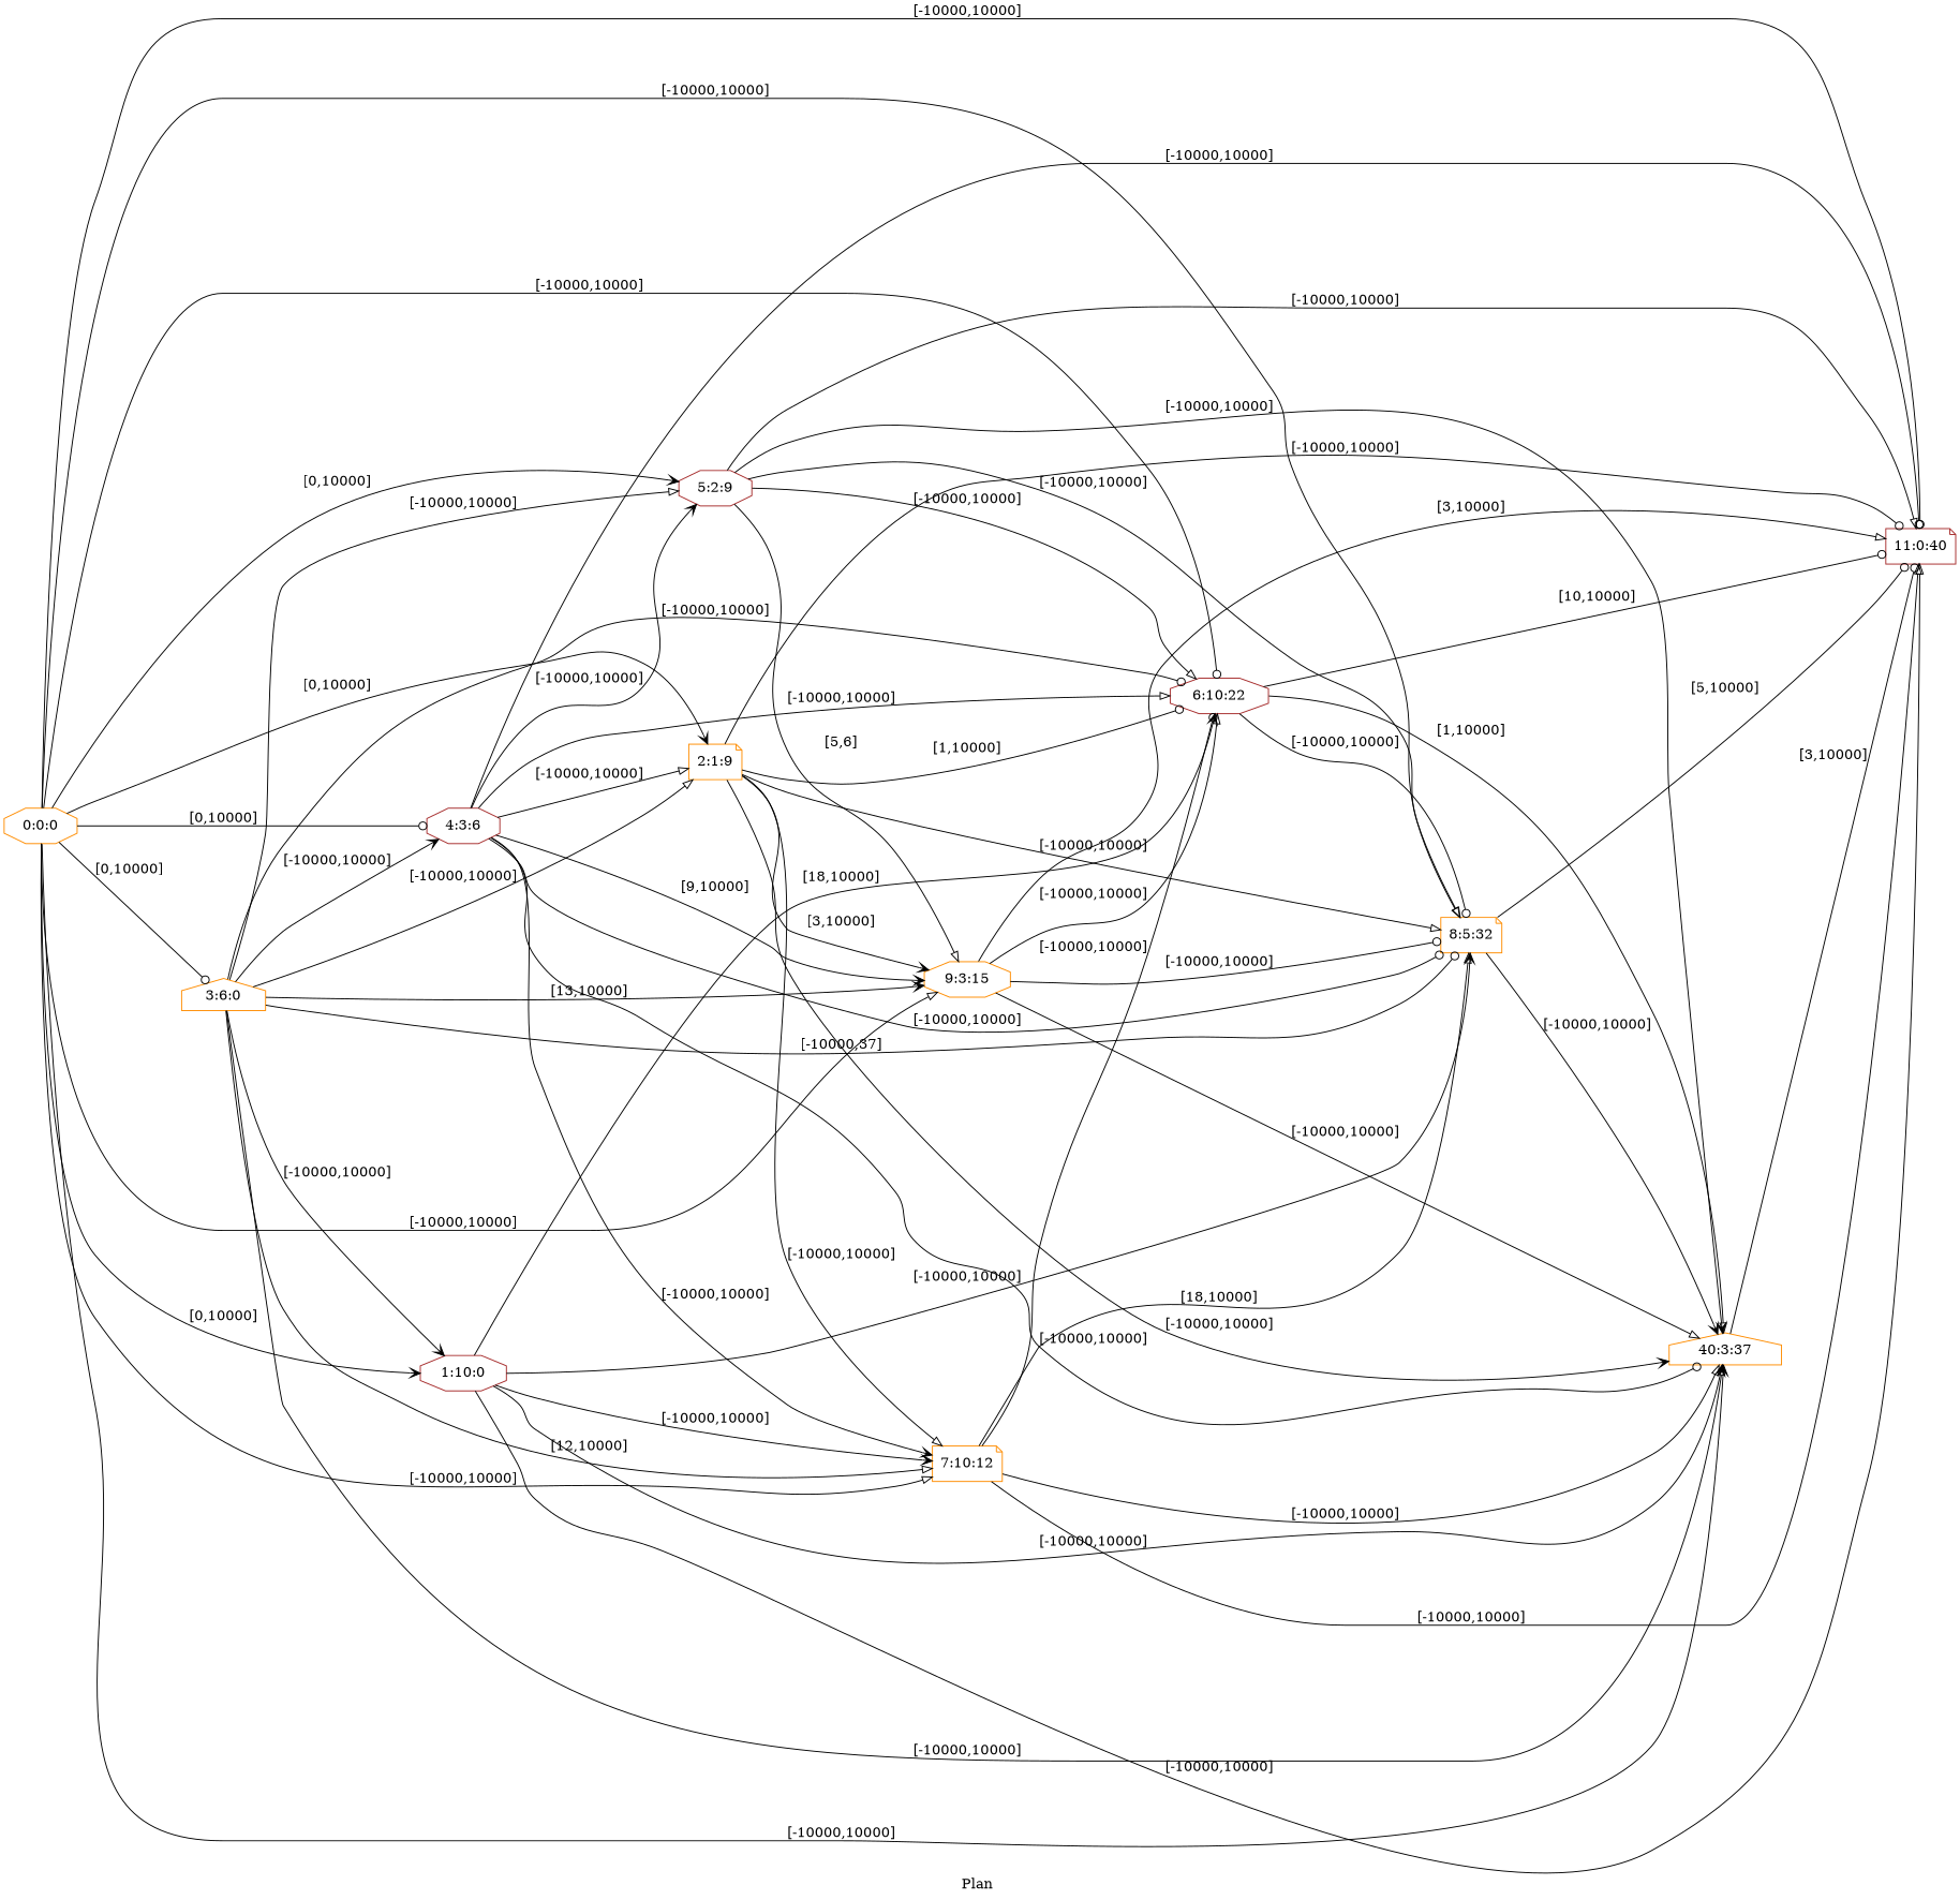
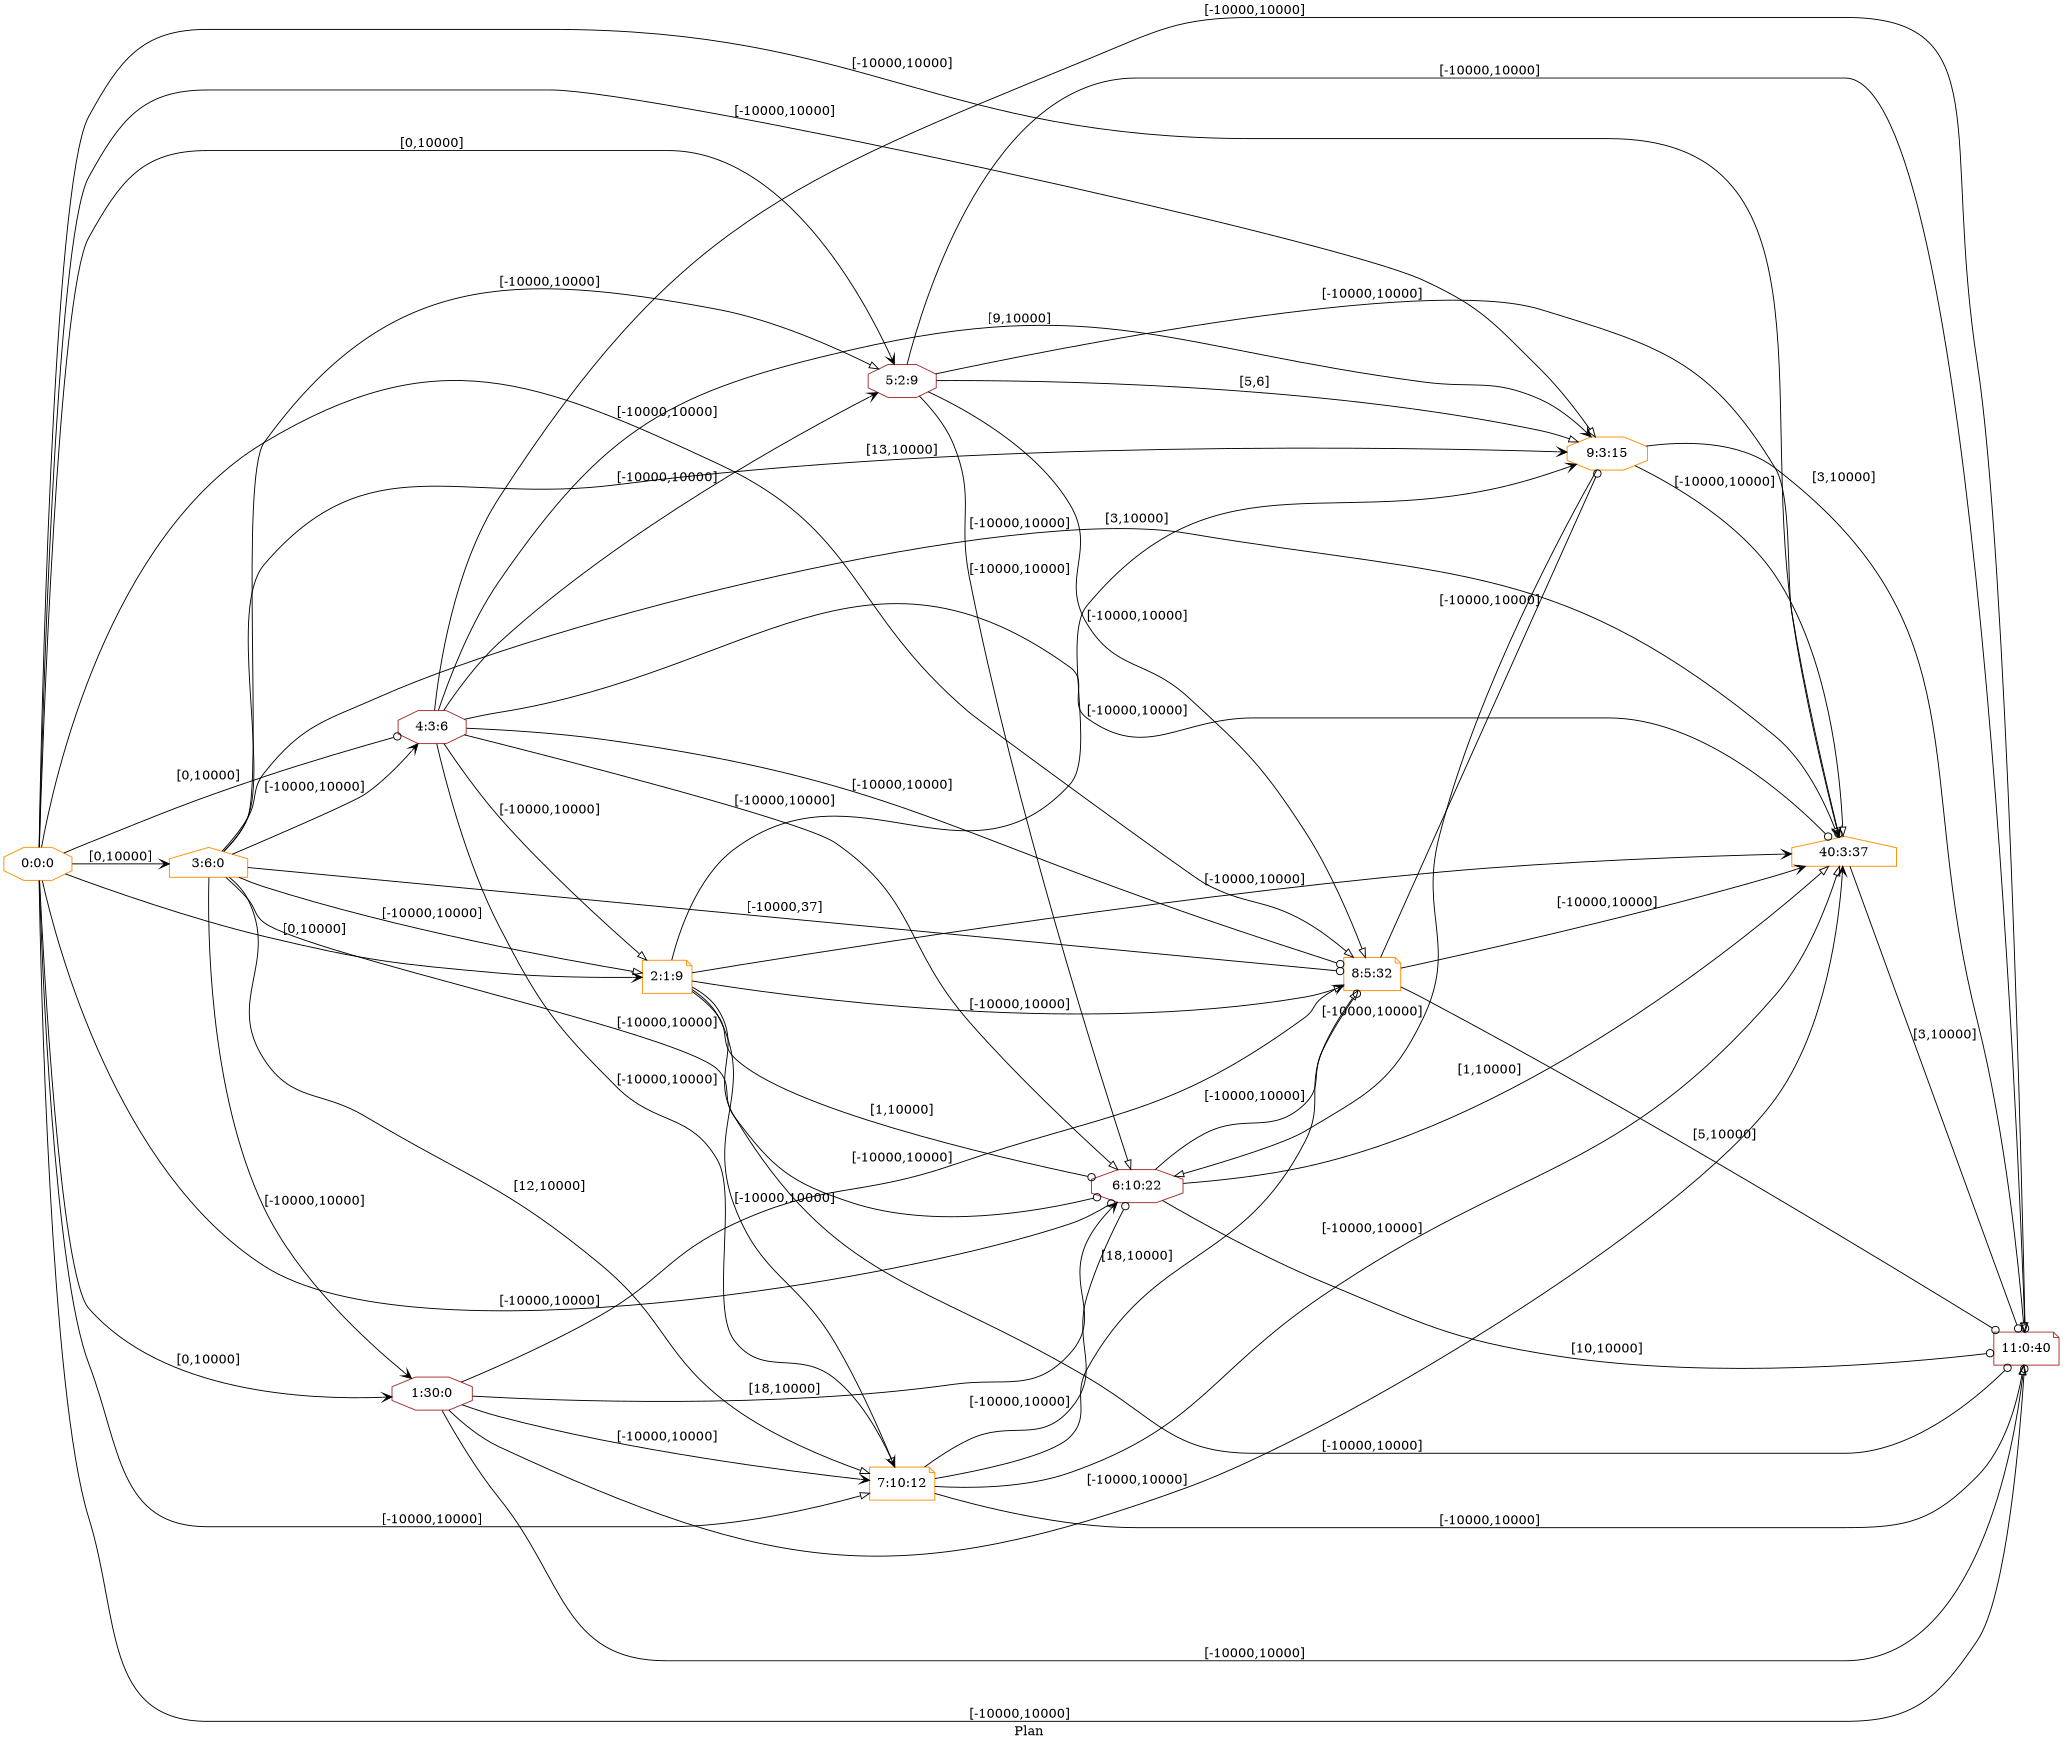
  digraph {
    fldt=0.457989
    label="Plan "
    nodesep=.45
    rankdir=LR
    node [color=darkorange shape=octagon]
    edge [arrowhead=onormal]
-   "1:10:0" [color=brown]
+   "1:10:0" [color=brown label="1:30:0"]
    "0:0:0"
    "2:1:9" [shape=note]
    "3:6:0" [shape=house]
    "4:3:6" [color=brown]
    "5:2:9" [color=brown]
    "6:10:22" [color=brown]
    "7:10:12" [shape=note]
    "8:5:32" [shape=note]
    "9:3:15"
    n11 [label="40:3:37" shape=house]
    "11:0:40" [color=brown shape=note]
    "1:10:0" -> "6:10:22" [arrowhead=vee label="[18,10000]"]
    "1:10:0" -> "7:10:12" [arrowhead=vee label="[-10000,10000]"]
    "1:10:0" -> "8:5:32" [arrowhead=vee label="[-10000,10000]"]
    "1:10:0" -> n11 [arrowhead=vee label="[-10000,10000]"]
    "1:10:0" -> "11:0:40" [label="[-10000,10000]"]
    "0:0:0" -> "1:10:0" [arrowhead=vee label="[0,10000]"]
    "0:0:0" -> "2:1:9" [arrowhead=vee label="[0,10000]"]
-   "0:0:0" -> "3:6:0" [arrowhead=odot label="[0,10000]"]
+   "0:0:0" -> "3:6:0" [arrowhead=vee label="[0,10000]"]
    "0:0:0" -> "4:3:6" [arrowhead=odot label="[0,10000]"]
    "0:0:0" -> "5:2:9" [arrowhead=vee label="[0,10000]"]
    "0:0:0" -> "6:10:22" [arrowhead=odot label="[-10000,10000]"]
    "0:0:0" -> "7:10:12" [label="[-10000,10000]"]
    "0:0:0" -> "8:5:32" [label="[-10000,10000]"]
    "0:0:0" -> "9:3:15" [label="[-10000,10000]"]
    "0:0:0" -> n11 [arrowhead=vee label="[-10000,10000]"]
    "0:0:0" -> "11:0:40" [arrowhead=odot label="[-10000,10000]"]
    "2:1:9" -> "6:10:22" [arrowhead=odot label="[1,10000]"]
    "2:1:9" -> "7:10:12" [label="[-10000,10000]"]
    "2:1:9" -> "8:5:32" [label="[-10000,10000]"]
    "2:1:9" -> "9:3:15" [arrowhead=vee label="[3,10000]"]
    "2:1:9" -> n11 [arrowhead=vee label="[-10000,10000]"]
    "2:1:9" -> "11:0:40" [arrowhead=odot label="[-10000,10000]"]
    "3:6:0" -> "1:10:0" [arrowhead=vee label="[-10000,10000]"]
    "3:6:0" -> "2:1:9" [label="[-10000,10000]"]
    "3:6:0" -> "4:3:6" [arrowhead=vee label="[-10000,10000]"]
    "3:6:0" -> "5:2:9" [label="[-10000,10000]"]
    "3:6:0" -> "6:10:22" [arrowhead=odot label="[-10000,10000]"]
    "3:6:0" -> "7:10:12" [label="[12,10000]"]
    "3:6:0" -> "8:5:32" [arrowhead=odot label="[-10000,37]"]
    "3:6:0" -> "9:3:15" [arrowhead=vee label="[13,10000]"]
    "3:6:0" -> n11 [label="[-10000,10000]"]
    "4:3:6" -> "2:1:9" [label="[-10000,10000]"]
    "4:3:6" -> "5:2:9" [arrowhead=vee label="[-10000,10000]"]
    "4:3:6" -> "6:10:22" [label="[-10000,10000]"]
    "4:3:6" -> "7:10:12" [arrowhead=vee label="[-10000,10000]"]
    "4:3:6" -> "8:5:32" [arrowhead=odot label="[-10000,10000]"]
    "4:3:6" -> "9:3:15" [arrowhead=vee label="[9,10000]"]
    "4:3:6" -> n11 [arrowhead=odot label="[-10000,10000]"]
    "4:3:6" -> "11:0:40" [arrowhead=odot label="[-10000,10000]"]
    "5:2:9" -> "6:10:22" [label="[-10000,10000]"]
    "5:2:9" -> "8:5:32" [label="[-10000,10000]"]
    "5:2:9" -> "9:3:15" [label="[5,6]"]
-   "5:2:9" -> n11 [arrowhead=vee label="[-10000,10000]"]
+   "5:2:9" -> n11 [arrowhead=odot label="[-10000,10000]"]
    "5:2:9" -> "11:0:40" [label="[-10000,10000]"]
    "6:10:22" -> "8:5:32" [arrowhead=odot label="[-10000,10000]"]
    "6:10:22" -> n11 [label="[1,10000]"]
    "6:10:22" -> "11:0:40" [arrowhead=odot label="[10,10000]"]
    "7:10:12" -> "6:10:22" [arrowhead=odot label="[-10000,10000]"]
    "7:10:12" -> "8:5:32" [label="[18,10000]"]
    "7:10:12" -> n11 [label="[-10000,10000]"]
    "7:10:12" -> "11:0:40" [label="[-10000,10000]"]
    "8:5:32" -> n11 [arrowhead=vee label="[-10000,10000]"]
    "8:5:32" -> "11:0:40" [arrowhead=odot label="[5,10000]"]
    "9:3:15" -> "6:10:22" [label="[-10000,10000]"]
-   "9:3:15" -> "8:5:32" [arrowhead=odot label="[-10000,10000]"]
+   "8:5:32" -> "9:3:15" [arrowhead=odot label="[-10000,10000]"]
    "9:3:15" -> n11 [label="[-10000,10000]"]
    "9:3:15" -> "11:0:40" [label="[3,10000]"]
    n11 -> "11:0:40" [arrowhead=odot label="[3,10000]"]
  }
